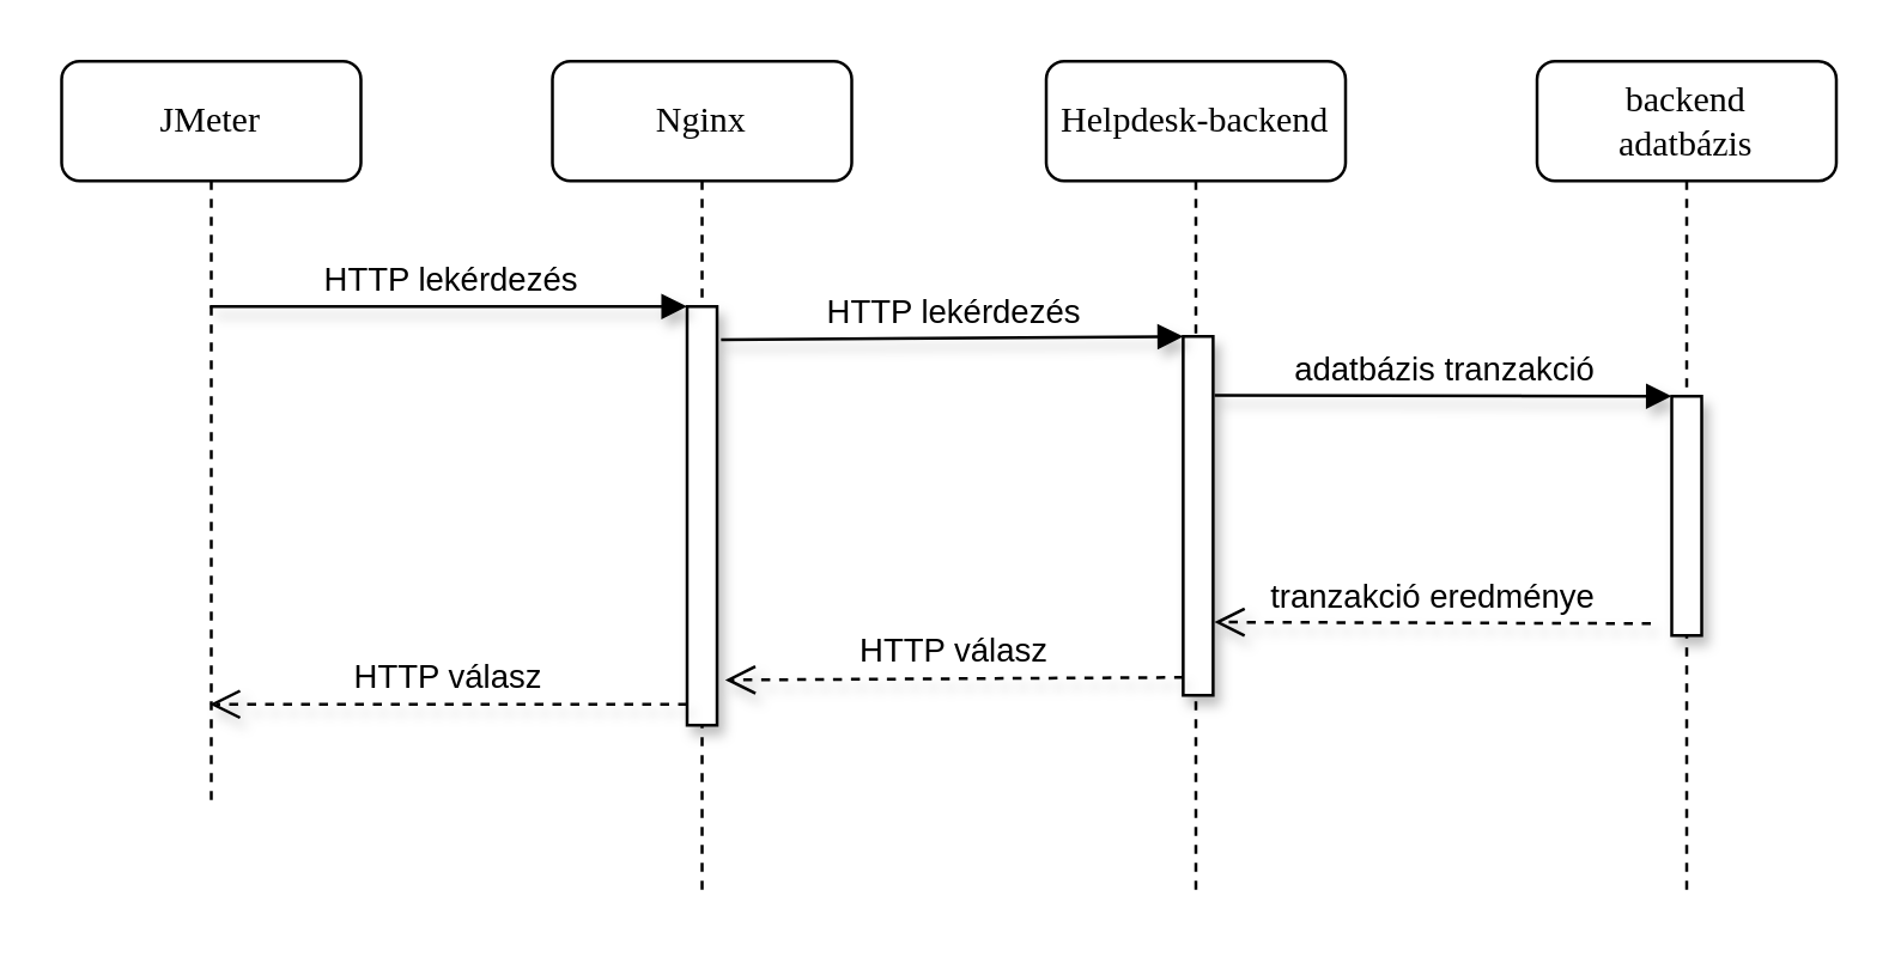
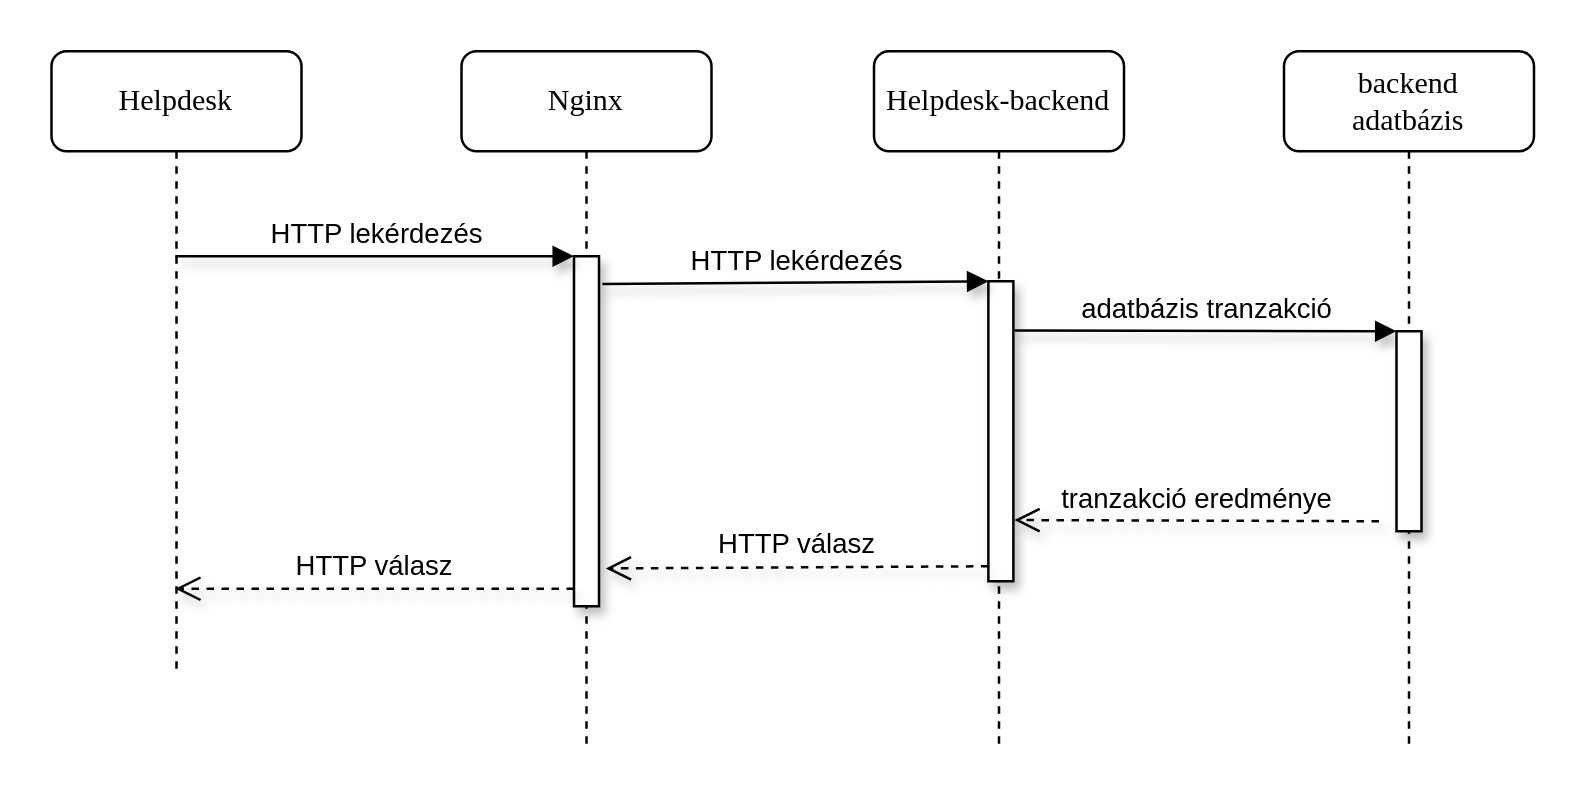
  <mxCell id="0" />
  <mxCell id="1" parent="0" />
  <mxCell id="2" value="adatbázis tranzakció" style="html=1;verticalAlign=bottom;endArrow=block;entryX=0;entryY=0;shadow=1;exitX=1.05;exitY=0.164;exitDx=0;exitDy=0;exitPerimeter=0;" parent="1" source="8" target="4" edge="1"><mxGeometry x="272.5" y="171.0" as="geometry"><mxPoint x="416.5" y="132" as="sourcePoint" /></mxGeometry></mxCell>
  <mxCell id="3" value="backend&lt;br&gt;adatbázis" style="shape=umlLifeline;perimeter=lifelinePerimeter;whiteSpace=wrap;html=1;container=1;collapsible=0;recursiveResize=0;outlineConnect=0;rounded=1;shadow=0;comic=0;labelBackgroundColor=none;strokeWidth=1;fontFamily=Verdana;fontSize=12;align=center;" parent="1" vertex="1"><mxGeometry x="513" y="20" width="100" height="280" as="geometry" /></mxCell>
  <mxCell id="4" value="" style="html=1;points=[];perimeter=orthogonalPerimeter;shadow=1;" parent="3" vertex="1"><mxGeometry x="45" y="112.0" width="10" height="80" as="geometry" /></mxCell>
  <mxCell id="5" value="Nginx" style="shape=umlLifeline;perimeter=lifelinePerimeter;whiteSpace=wrap;html=1;container=1;collapsible=0;recursiveResize=0;outlineConnect=0;rounded=1;shadow=0;comic=0;labelBackgroundColor=none;strokeWidth=1;fontFamily=Verdana;fontSize=12;align=center;" parent="1" vertex="1"><mxGeometry x="184" y="20" width="100" height="280" as="geometry" /></mxCell>
  <mxCell id="6" value="" style="html=1;points=[];perimeter=orthogonalPerimeter;shadow=1;" vertex="1" parent="5"><mxGeometry x="45" y="82" width="10" height="140" as="geometry" /></mxCell>
  <mxCell id="7" value="Helpdesk-backend" style="shape=umlLifeline;perimeter=lifelinePerimeter;whiteSpace=wrap;html=1;container=1;collapsible=0;recursiveResize=0;outlineConnect=0;rounded=1;shadow=0;comic=0;labelBackgroundColor=none;strokeWidth=1;fontFamily=Verdana;fontSize=12;align=center;" parent="1" vertex="1"><mxGeometry x="349" y="20" width="100" height="280" as="geometry" /></mxCell>
  <mxCell id="8" value="" style="html=1;points=[];perimeter=orthogonalPerimeter;shadow=1;" parent="7" vertex="1"><mxGeometry x="45.75" y="92" width="10" height="120" as="geometry" /></mxCell>
  <mxCell id="9" value="tranzakció eredménye" style="html=1;verticalAlign=bottom;endArrow=open;dashed=1;endSize=8;exitX=0;exitY=0.95;shadow=1;entryX=1.042;entryY=0.796;entryDx=0;entryDy=0;entryPerimeter=0;" parent="1" target="8" edge="1"><mxGeometry relative="1" as="geometry"><mxPoint x="470" y="232" as="targetPoint" /><mxPoint x="551" y="208" as="sourcePoint" /></mxGeometry></mxCell>
  <mxCell id="10" value="HTTP lekérdezés" style="html=1;verticalAlign=bottom;endArrow=block;entryX=0;entryY=0;shadow=1;exitX=1.134;exitY=0.079;exitDx=0;exitDy=0;exitPerimeter=0;" parent="1" target="8" edge="1" source="6"><mxGeometry x="272.5" y="171.0" as="geometry"><mxPoint x="320" y="142" as="sourcePoint" /></mxGeometry></mxCell>
  <mxCell id="11" value="HTTP válasz" style="html=1;verticalAlign=bottom;endArrow=open;dashed=1;endSize=8;exitX=0;exitY=0.95;shadow=1;entryX=1.272;entryY=0.892;entryDx=0;entryDy=0;entryPerimeter=0;" parent="1" source="8" target="6" edge="1"><mxGeometry x="272.5" y="171.0" as="geometry"><mxPoint x="249.5" y="226" as="targetPoint" /></mxGeometry></mxCell>
- <mxCell id="12" value="JMeter" style="shape=umlLifeline;perimeter=lifelinePerimeter;whiteSpace=wrap;html=1;container=1;collapsible=0;recursiveResize=0;outlineConnect=0;rounded=1;shadow=0;comic=0;labelBackgroundColor=none;strokeWidth=1;fontFamily=Verdana;fontSize=12;align=center;" vertex="1" parent="1"><mxGeometry x="20" y="20" width="100" height="250" as="geometry" /></mxCell>
+ <mxCell id="12" value="Helpdesk" style="shape=umlLifeline;perimeter=lifelinePerimeter;whiteSpace=wrap;html=1;container=1;collapsible=0;recursiveResize=0;outlineConnect=0;rounded=1;shadow=0;comic=0;labelBackgroundColor=none;strokeWidth=1;fontFamily=Verdana;fontSize=12;align=center;" vertex="1" parent="1"><mxGeometry x="20" y="20" width="100" height="250" as="geometry" /></mxCell>
  <mxCell id="13" value="HTTP lekérdezés" style="html=1;verticalAlign=bottom;endArrow=block;entryX=0;entryY=0;shadow=1;" edge="1" target="6" parent="1"><mxGeometry relative="1" as="geometry"><mxPoint x="69.5" y="102" as="sourcePoint" /></mxGeometry></mxCell>
  <mxCell id="14" value="HTTP válasz" style="html=1;verticalAlign=bottom;endArrow=open;dashed=1;endSize=8;exitX=0;exitY=0.95;shadow=1;" edge="1" source="6" parent="1"><mxGeometry relative="1" as="geometry"><mxPoint x="69.5" y="235" as="targetPoint" /></mxGeometry></mxCell>
